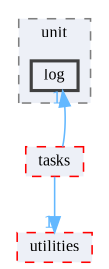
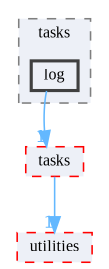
  digraph {
    compound=true
    fontname="Liberation Serif"
    node [color=red fillcolor="#edf0f7" fontname="Liberation Serif" fontsize=10 shape=box style="filled,dashed"]
    edge [color=steelblue1 fontcolor=steelblue1 fontname="Liberation Serif" fontsize=10 headlabel=1 labeldistance=1.5 labelfontname=Helvetica labelfontsize=10]
    n1 [color=grey25 height=0.2 label=log style="filled,bold" width=0.4]
    n2 [height=0.2 label=tasks width=0.4]
    n3 [height=0.2 label=utilities width=0.4]
    subgraph cluster_1 {
      bgcolor="#edf0f7"
      fontsize=10
-     label=unit
+     label=tasks
      pencolor=grey50
      style="filled,dashed"
      n1
    }
-   n2 -> n1
+   n1 -> n2
    n2 -> n3
  }
